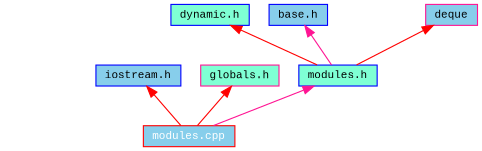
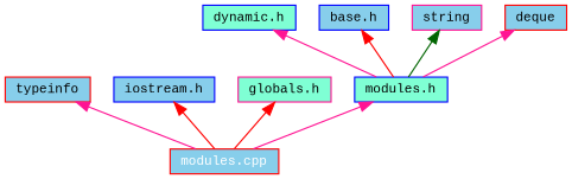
  digraph {
    fontname="Liberation Mono"
    node [color=blue fillcolor=skyblue fontname="Liberation Mono" fontsize=10 shape=box style=filled]
    edge [color=deeppink dir=back fontname="Liberation Mono" fontsize=10 style=solid]
    n1 [color=red fontcolor=white height=0.2 label="modules.cpp" width=0.4]
+   n2 [color=red height=0.2 label=typeinfo width=0.4]
    n3 [height=0.2 label="iostream.h" width=0.4]
    n4 [color=deeppink fillcolor=aquamarine height=0.2 label="globals.h" width=0.4]
    n5 [fillcolor=aquamarine height=0.2 label="modules.h" width=0.4]
    n6 [fillcolor=aquamarine height=0.2 label="dynamic.h" width=0.4]
    n7 [height=0.2 label="base.h" width=0.4]
-   n9 [color=deeppink height=0.2 label=deque width=0.4]
+   n8 [color=deeppink height=0.2 label=string width=0.4]
+   n9 [color=red height=0.2 label=deque width=0.4]
+   n2 -> n1
    n3 -> n1 [color=red]
    n4 -> n1 [color=red]
    n5 -> n1
-   n6 -> n5 [color=red]
-   n7 -> n5
-   n9 -> n5 [color=red]
+   n6 -> n5
+   n7 -> n5 [color=red]
+   n8 -> n5 [color=darkgreen]
+   n9 -> n5
  }
